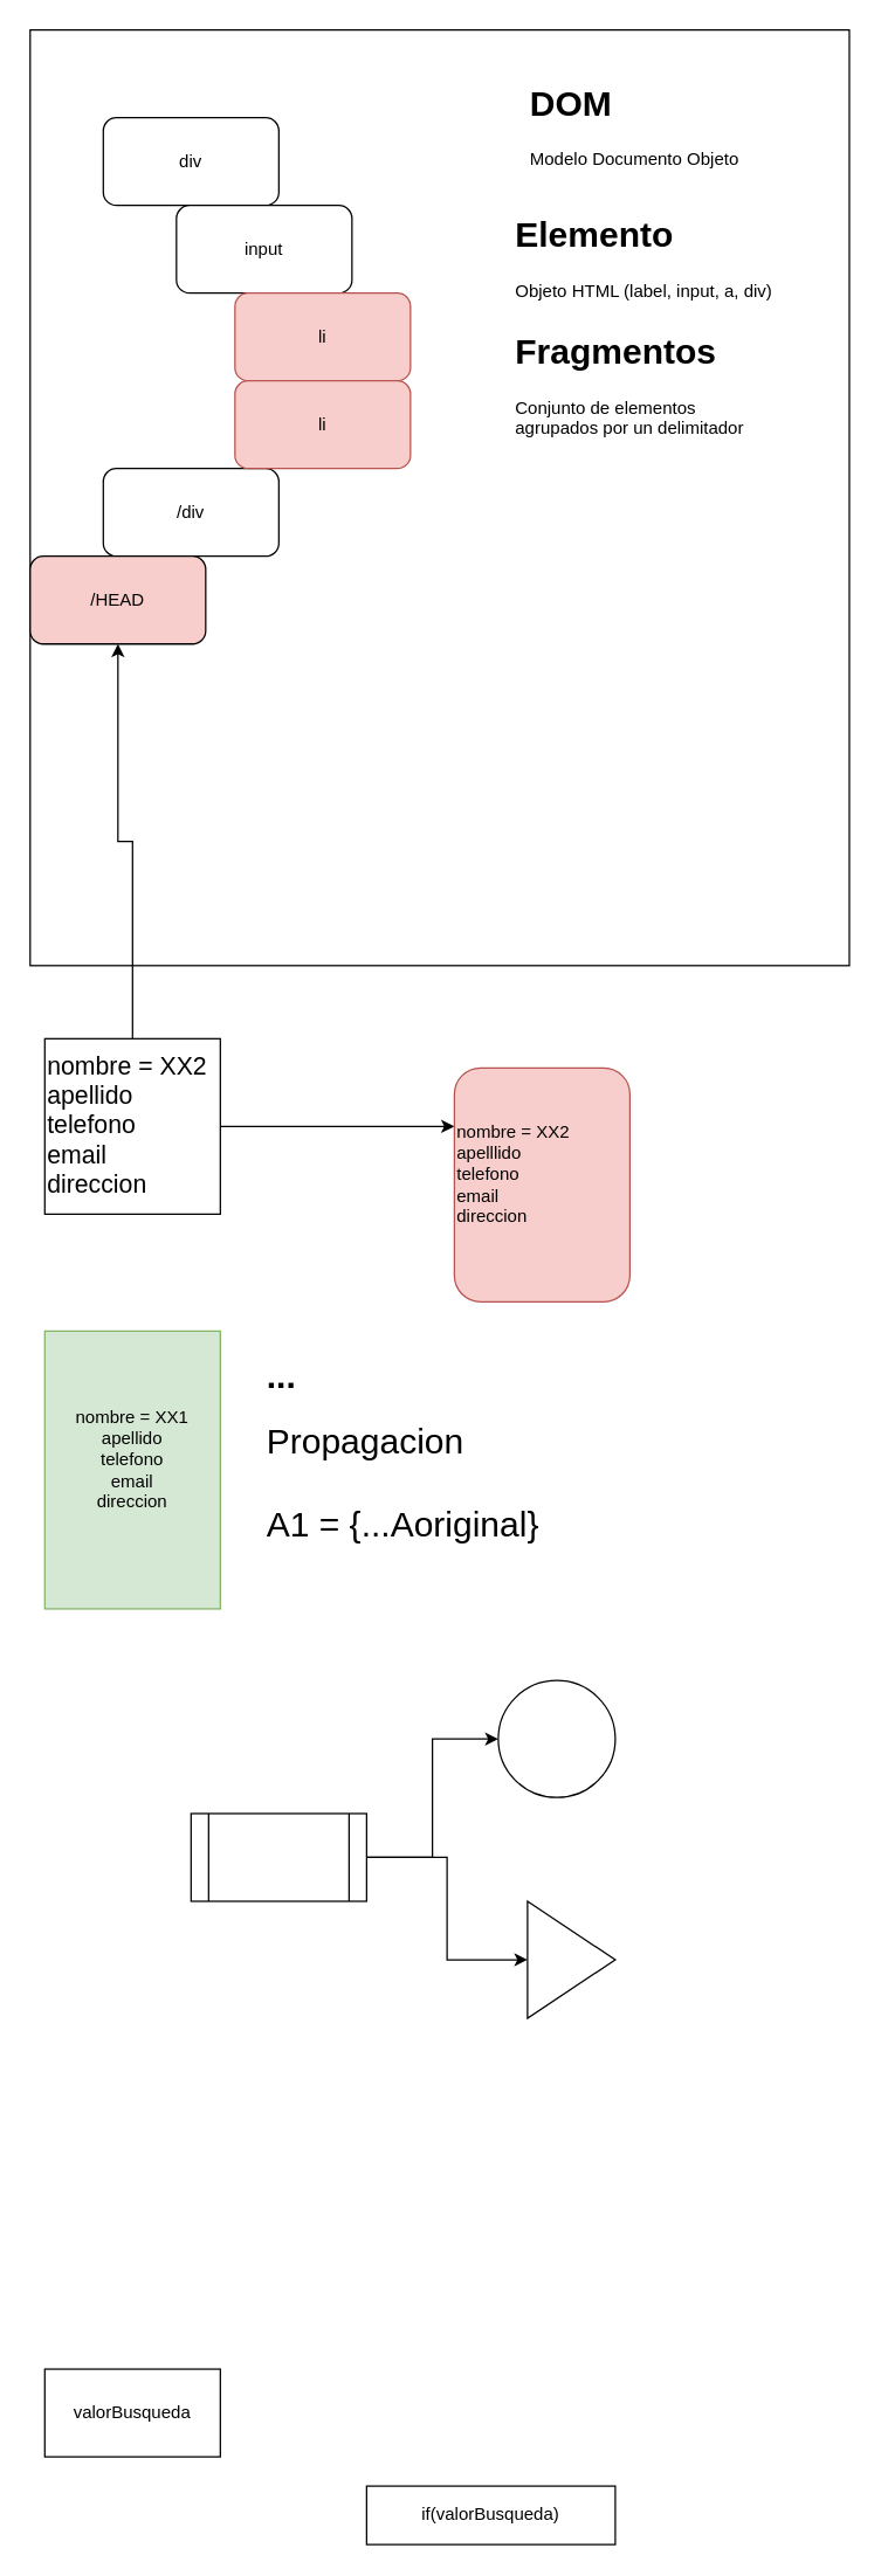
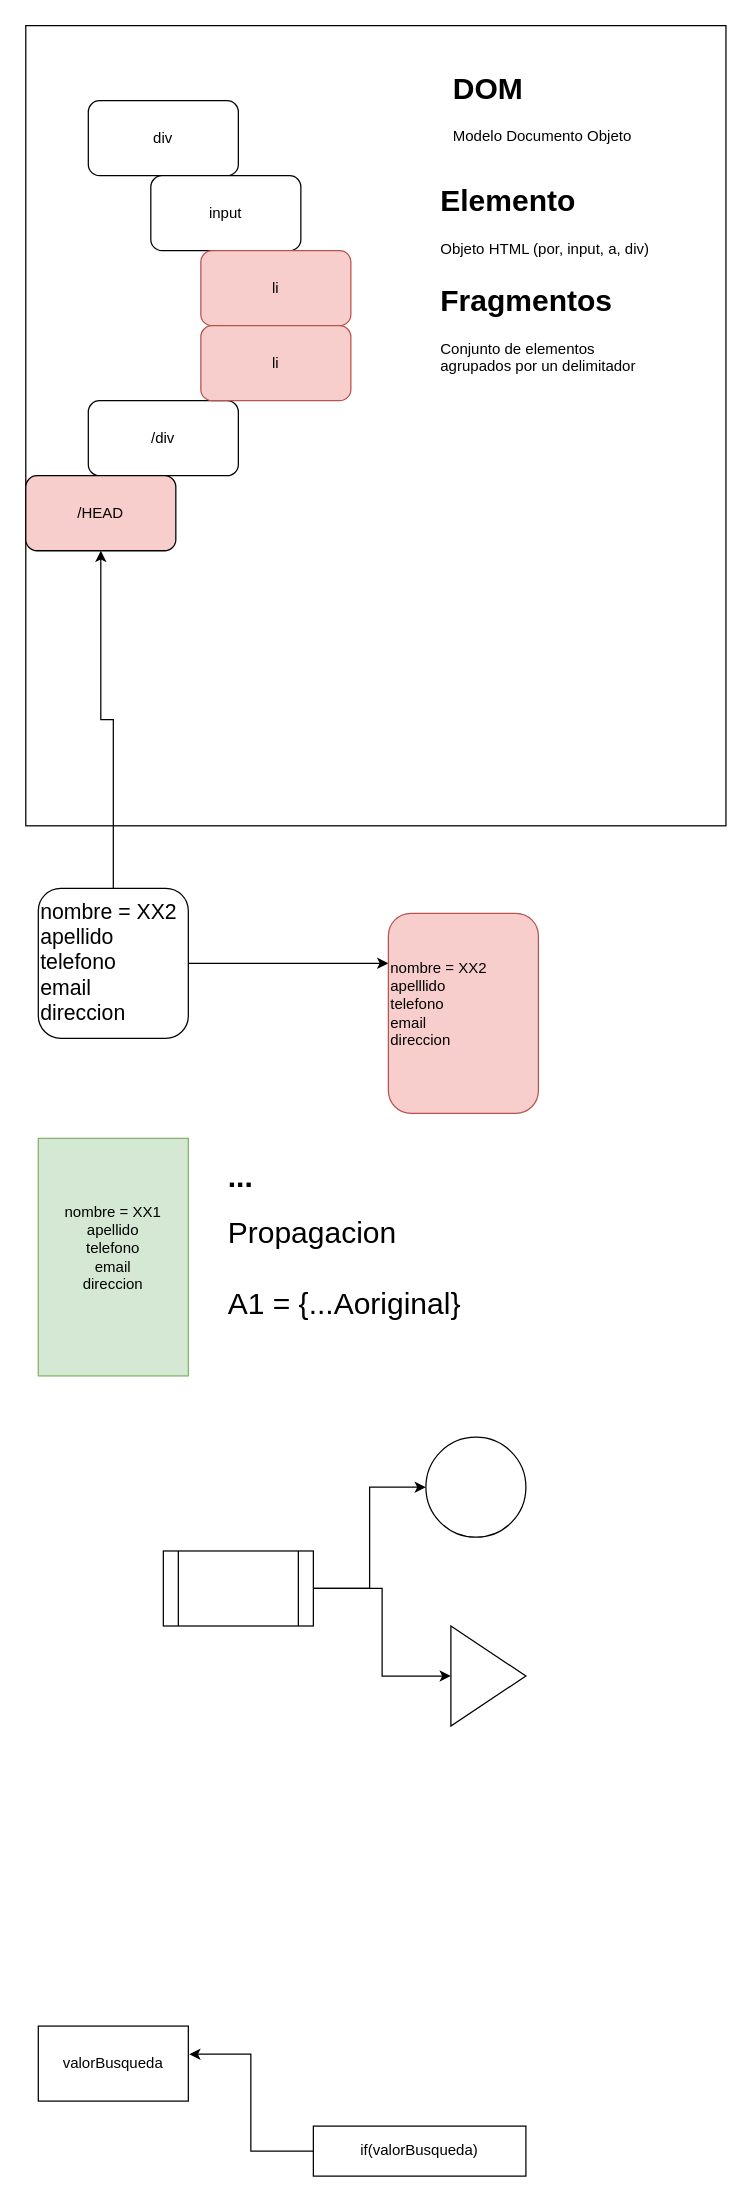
  <mxCell id="0" />
  <mxCell id="1" parent="0" />
  <mxCell id="2" value="" style="rounded=0;whiteSpace=wrap;html=1;" parent="1" vertex="1"><mxGeometry x="20" y="20" width="560" height="640" as="geometry" /></mxCell>
  <mxCell id="3" value="div" style="rounded=1;whiteSpace=wrap;html=1;" parent="1" vertex="1"><mxGeometry x="70" y="80" width="120" height="60" as="geometry" /></mxCell>
  <mxCell id="4" value="input" style="rounded=1;whiteSpace=wrap;html=1;" parent="1" vertex="1"><mxGeometry x="120" y="140" width="120" height="60" as="geometry" /></mxCell>
  <mxCell id="5" value="/div" style="rounded=1;whiteSpace=wrap;html=1;" parent="1" vertex="1"><mxGeometry x="70" y="320" width="120" height="60" as="geometry" /></mxCell>
  <mxCell id="6" value="/HEAD" style="rounded=1;whiteSpace=wrap;html=1;fillColor=#f8cecc;" parent="1" vertex="1"><mxGeometry x="20" y="380" width="120" height="60" as="geometry" /></mxCell>
  <mxCell id="7" value="&lt;h1 style=&quot;margin-top: 0px;&quot;&gt;DOM&lt;/h1&gt;&lt;div&gt;Modelo Documento&amp;nbsp;&lt;span style=&quot;background-color: initial;&quot;&gt;Objeto&lt;/span&gt;&lt;span style=&quot;background-color: initial;&quot;&gt;&amp;nbsp;&lt;/span&gt;&lt;/div&gt;" style="text;html=1;whiteSpace=wrap;overflow=hidden;rounded=0;" parent="1" vertex="1"><mxGeometry x="360" y="50" width="180" height="120" as="geometry" /></mxCell>
  <mxCell id="8" value="li" style="rounded=1;whiteSpace=wrap;html=1;fillColor=#f8cecc;strokeColor=#b85450;" parent="1" vertex="1"><mxGeometry x="160" y="200" width="120" height="60" as="geometry" /></mxCell>
- <mxCell id="9" value="&lt;h1 style=&quot;margin-top: 0px;&quot;&gt;Elemento&lt;/h1&gt;&lt;div&gt;Objeto HTML (label, input, a, div)&lt;/div&gt;" style="text;html=1;whiteSpace=wrap;overflow=hidden;rounded=0;" parent="1" vertex="1"><mxGeometry x="350" y="140" width="190" height="80" as="geometry" /></mxCell>
+ <mxCell id="9" value="&lt;h1 style=&quot;margin-top: 0px;&quot;&gt;Elemento&lt;/h1&gt;&lt;div&gt;Objeto HTML (por, input, a, div)&lt;/div&gt;" style="text;html=1;whiteSpace=wrap;overflow=hidden;rounded=0;" parent="1" vertex="1"><mxGeometry x="350" y="140" width="190" height="80" as="geometry" /></mxCell>
  <mxCell id="10" value="&lt;h1 style=&quot;margin-top: 0px;&quot;&gt;Fragmentos&lt;/h1&gt;&lt;div&gt;Conjunto de elementos agrupados por un delimitador&lt;/div&gt;" style="text;html=1;whiteSpace=wrap;overflow=hidden;rounded=0;" parent="1" vertex="1"><mxGeometry x="350" y="220" width="180" height="120" as="geometry" /></mxCell>
  <mxCell id="11" style="edgeStyle=orthogonalEdgeStyle;rounded=0;orthogonalLoop=1;jettySize=auto;html=1;" parent="1" source="13" edge="1"><mxGeometry relative="1" as="geometry"><mxPoint x="310" y="770" as="targetPoint" /></mxGeometry></mxCell>
  <mxCell id="12" style="edgeStyle=orthogonalEdgeStyle;rounded=0;orthogonalLoop=1;jettySize=auto;html=1;" parent="1" source="13" target="6" edge="1"><mxGeometry relative="1" as="geometry" /></mxCell>
- <mxCell id="13" value="&lt;font style=&quot;font-size: 17px;&quot;&gt;nombre = XX2&lt;/font&gt;&lt;div style=&quot;font-size: 17px;&quot;&gt;&lt;font style=&quot;font-size: 17px;&quot;&gt;apellido&lt;/font&gt;&lt;/div&gt;&lt;div style=&quot;font-size: 17px;&quot;&gt;&lt;font style=&quot;font-size: 17px;&quot;&gt;telefono&lt;/font&gt;&lt;/div&gt;&lt;div style=&quot;font-size: 17px;&quot;&gt;&lt;font style=&quot;font-size: 17px;&quot;&gt;email&lt;/font&gt;&lt;/div&gt;&lt;div style=&quot;font-size: 17px;&quot;&gt;&lt;font style=&quot;font-size: 17px;&quot;&gt;direccion&lt;/font&gt;&lt;/div&gt;" style="whiteSpace=wrap;html=1;align=left;rounded=0;" parent="1" vertex="1"><mxGeometry x="30" y="710" width="120" height="120" as="geometry" /></mxCell>
+ <mxCell id="13" value="&lt;font style=&quot;font-size: 17px;&quot;&gt;nombre = XX2&lt;/font&gt;&lt;div style=&quot;font-size: 17px;&quot;&gt;&lt;font style=&quot;font-size: 17px;&quot;&gt;apellido&lt;/font&gt;&lt;/div&gt;&lt;div style=&quot;font-size: 17px;&quot;&gt;&lt;font style=&quot;font-size: 17px;&quot;&gt;telefono&lt;/font&gt;&lt;/div&gt;&lt;div style=&quot;font-size: 17px;&quot;&gt;&lt;font style=&quot;font-size: 17px;&quot;&gt;email&lt;/font&gt;&lt;/div&gt;&lt;div style=&quot;font-size: 17px;&quot;&gt;&lt;font style=&quot;font-size: 17px;&quot;&gt;direccion&lt;/font&gt;&lt;/div&gt;" style="rounded=1;whiteSpace=wrap;html=1;align=left;" parent="1" vertex="1"><mxGeometry x="30" y="710" width="120" height="120" as="geometry" /></mxCell>
  <mxCell id="14" value="nombre = XX2&lt;div&gt;apelllido&lt;/div&gt;&lt;div&gt;telefono&lt;/div&gt;&lt;div&gt;email&lt;/div&gt;&lt;div&gt;direccion&lt;/div&gt;&lt;div&gt;&lt;br&gt;&lt;/div&gt;" style="rounded=1;whiteSpace=wrap;html=1;fillColor=#f8cecc;strokeColor=#b85450;align=left;" parent="1" vertex="1"><mxGeometry x="310" y="730" width="120" height="160" as="geometry" /></mxCell>
  <mxCell id="15" value="nombre = XX1&lt;div&gt;apellido&lt;/div&gt;&lt;div&gt;telefono&lt;/div&gt;&lt;div&gt;email&lt;/div&gt;&lt;div&gt;direccion&lt;/div&gt;&lt;div&gt;&lt;br&gt;&lt;/div&gt;" style="whiteSpace=wrap;html=1;fillColor=#d5e8d4;strokeColor=#82b366;rounded=0;" parent="1" vertex="1"><mxGeometry x="30" y="910" width="120" height="190" as="geometry" /></mxCell>
  <mxCell id="16" value="&lt;h1 style=&quot;margin-top: 0px;&quot;&gt;&lt;font style=&quot;font-size: 24px;&quot;&gt;...&lt;/font&gt;&lt;/h1&gt;&lt;div style=&quot;font-size: 24px;&quot;&gt;&lt;font style=&quot;font-size: 24px;&quot;&gt;Propagacion&lt;/font&gt;&lt;/div&gt;&lt;div style=&quot;font-size: 24px;&quot;&gt;&lt;font style=&quot;font-size: 24px;&quot;&gt;&lt;br&gt;&lt;/font&gt;&lt;/div&gt;&lt;div style=&quot;font-size: 24px;&quot;&gt;&lt;font style=&quot;font-size: 24px;&quot;&gt;A1 = {...Aoriginal}&lt;/font&gt;&lt;/div&gt;" style="text;html=1;whiteSpace=wrap;overflow=hidden;rounded=0;" parent="1" vertex="1"><mxGeometry x="180" y="920" width="330" height="160" as="geometry" /></mxCell>
  <mxCell id="17" style="edgeStyle=orthogonalEdgeStyle;rounded=0;orthogonalLoop=1;jettySize=auto;html=1;entryX=0;entryY=0.5;entryDx=0;entryDy=0;" parent="1" source="19" target="20" edge="1"><mxGeometry relative="1" as="geometry" /></mxCell>
  <mxCell id="18" style="edgeStyle=orthogonalEdgeStyle;rounded=0;orthogonalLoop=1;jettySize=auto;html=1;" parent="1" source="19" target="21" edge="1"><mxGeometry relative="1" as="geometry" /></mxCell>
  <mxCell id="19" value="" style="shape=process;whiteSpace=wrap;html=1;backgroundOutline=1;" parent="1" vertex="1"><mxGeometry x="130" y="1240" width="120" height="60" as="geometry" /></mxCell>
  <mxCell id="20" value="" style="ellipse;whiteSpace=wrap;html=1;aspect=fixed;" parent="1" vertex="1"><mxGeometry x="340" y="1149" width="80" height="80" as="geometry" /></mxCell>
  <mxCell id="21" value="" style="triangle;whiteSpace=wrap;html=1;" parent="1" vertex="1"><mxGeometry x="360" y="1300" width="60" height="80" as="geometry" /></mxCell>
  <mxCell id="22" value="valorBusqueda" style="rounded=0;whiteSpace=wrap;html=1;" parent="1" vertex="1"><mxGeometry x="30" y="1620" width="120" height="60" as="geometry" /></mxCell>
  <mxCell id="23" value="if(valorBusqueda)" style="rounded=0;whiteSpace=wrap;html=1;" parent="1" vertex="1"><mxGeometry x="250" y="1700" width="170" height="40" as="geometry" /></mxCell>
+ <mxCell id="24" style="edgeStyle=orthogonalEdgeStyle;rounded=0;orthogonalLoop=1;jettySize=auto;html=1;entryX=1.006;entryY=0.375;entryDx=0;entryDy=0;entryPerimeter=0;" parent="1" source="23" target="22" edge="1"><mxGeometry relative="1" as="geometry" /></mxCell>
  <mxCell id="25" value="li" style="rounded=1;whiteSpace=wrap;html=1;fillColor=#f8cecc;strokeColor=#b85450;" parent="1" vertex="1"><mxGeometry x="160" y="260" width="120" height="60" as="geometry" /></mxCell>
